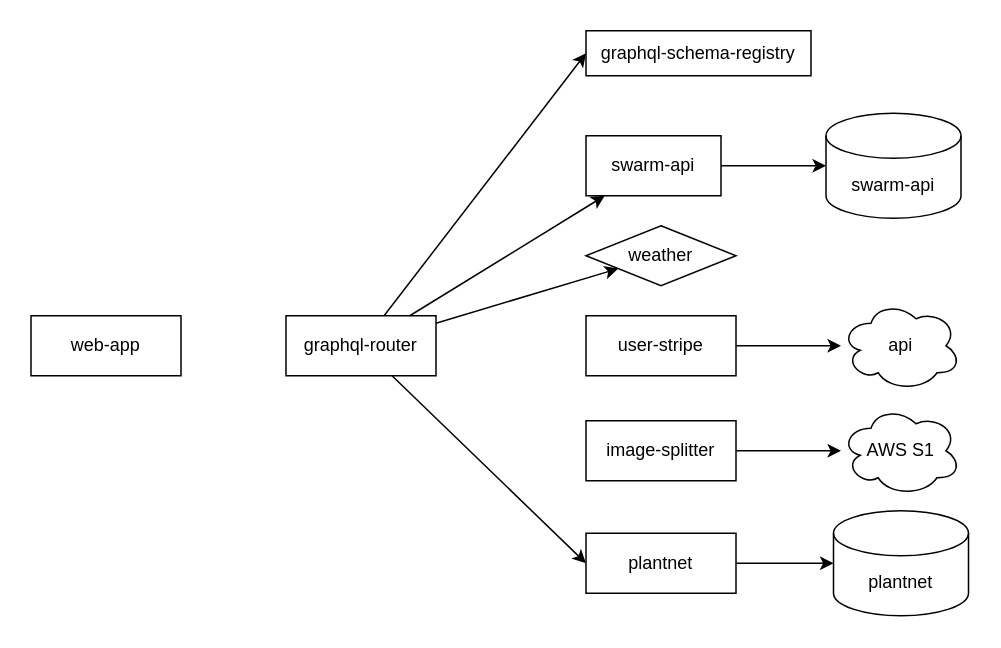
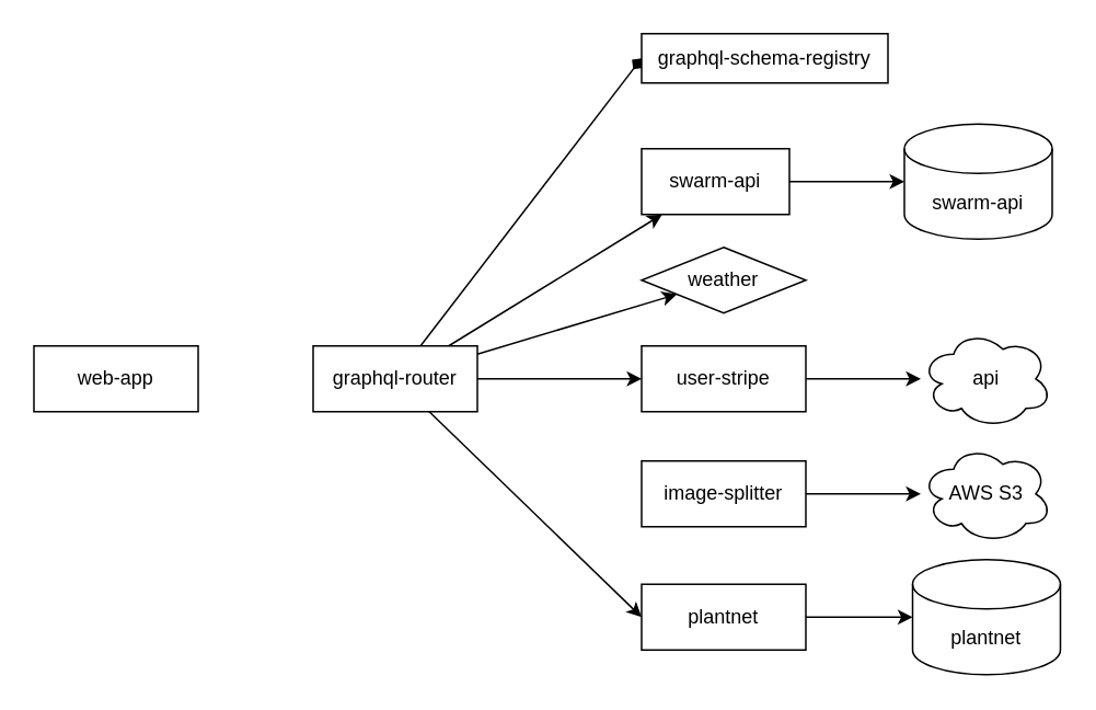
  <mxCell id="0" />
  <mxCell id="1" parent="0" />
  <mxCell id="2" value="web-app" style="rounded=0;whiteSpace=wrap;html=1;" parent="1" vertex="1"><mxGeometry x="20" y="210" width="100" height="40" as="geometry" /></mxCell>
  <mxCell id="3" value="" style="edgeStyle=none;html=1;" parent="1" source="8" target="10" edge="1"><mxGeometry relative="1" as="geometry" /></mxCell>
- <mxCell id="4" value="" style="edgeStyle=none;html=1;entryX=0;entryY=0.5;entryDx=0;entryDy=0;" parent="1" source="8" target="11" edge="1"><mxGeometry relative="1" as="geometry" /></mxCell>
+ <mxCell id="4" value="" style="edgeStyle=none;html=1;entryX=0;entryY=0.5;entryDx=0;entryDy=0;endArrow=diamond;" parent="1" source="8" target="11" edge="1"><mxGeometry relative="1" as="geometry" /></mxCell>
  <mxCell id="5" value="" style="edgeStyle=none;html=1;" parent="1" source="8" target="12" edge="1"><mxGeometry relative="1" as="geometry" /></mxCell>
+ <mxCell id="6" value="" style="edgeStyle=none;html=1;entryX=0;entryY=0.5;entryDx=0;entryDy=0;" parent="1" source="8" target="14" edge="1"><mxGeometry relative="1" as="geometry" /></mxCell>
  <mxCell id="7" value="" style="edgeStyle=none;html=1;entryX=0;entryY=0.5;entryDx=0;entryDy=0;" parent="1" source="8" target="20" edge="1"><mxGeometry relative="1" as="geometry" /></mxCell>
  <mxCell id="8" value="graphql-router" style="rounded=0;whiteSpace=wrap;html=1;" parent="1" vertex="1"><mxGeometry x="190" y="210" width="100" height="40" as="geometry" /></mxCell>
  <mxCell id="9" value="" style="edgeStyle=none;html=1;" parent="1" source="10" target="21" edge="1"><mxGeometry relative="1" as="geometry" /></mxCell>
  <mxCell id="10" value="swarm-api" style="whiteSpace=wrap;html=1;rounded=0;" parent="1" vertex="1"><mxGeometry x="390" y="90" width="90" height="40" as="geometry" /></mxCell>
  <mxCell id="11" value="graphql-schema-registry" style="whiteSpace=wrap;html=1;rounded=0;" parent="1" vertex="1"><mxGeometry x="390" y="20" width="150" height="30" as="geometry" /></mxCell>
  <mxCell id="12" value="weather" style="rhombus;whiteSpace=wrap;html=1;" parent="1" vertex="1"><mxGeometry x="390" y="150" width="100" height="40" as="geometry" /></mxCell>
  <mxCell id="13" value="" style="edgeStyle=none;html=1;" parent="1" source="14" target="18" edge="1"><mxGeometry relative="1" as="geometry" /></mxCell>
  <mxCell id="14" value="user-stripe" style="rounded=0;whiteSpace=wrap;html=1;" parent="1" vertex="1"><mxGeometry x="390" y="210" width="100" height="40" as="geometry" /></mxCell>
  <mxCell id="15" value="" style="edgeStyle=none;html=1;" parent="1" source="16" target="17" edge="1"><mxGeometry relative="1" as="geometry" /></mxCell>
  <mxCell id="16" value="image-splitter" style="rounded=0;whiteSpace=wrap;html=1;" parent="1" vertex="1"><mxGeometry x="390" y="280" width="100" height="40" as="geometry" /></mxCell>
- <mxCell id="17" value="AWS S1" style="ellipse;shape=cloud;whiteSpace=wrap;html=1;rounded=0;" parent="1" vertex="1"><mxGeometry x="560" y="270" width="80" height="60" as="geometry" /></mxCell>
+ <mxCell id="17" value="AWS S3" style="ellipse;shape=cloud;whiteSpace=wrap;html=1;rounded=0;" parent="1" vertex="1"><mxGeometry x="560" y="270" width="80" height="60" as="geometry" /></mxCell>
  <mxCell id="18" value="api" style="ellipse;shape=cloud;whiteSpace=wrap;html=1;rounded=0;" parent="1" vertex="1"><mxGeometry x="560" y="200" width="80" height="60" as="geometry" /></mxCell>
  <mxCell id="19" value="" style="edgeStyle=none;html=1;" parent="1" source="20" target="22" edge="1"><mxGeometry relative="1" as="geometry" /></mxCell>
  <mxCell id="20" value="plantnet" style="rounded=0;whiteSpace=wrap;html=1;" parent="1" vertex="1"><mxGeometry x="390" y="355" width="100" height="40" as="geometry" /></mxCell>
  <mxCell id="21" value="swarm-api" style="shape=cylinder3;whiteSpace=wrap;html=1;boundedLbl=1;backgroundOutline=1;size=15;" parent="1" vertex="1"><mxGeometry x="550" y="75" width="90" height="70" as="geometry" /></mxCell>
  <mxCell id="22" value="plantnet" style="shape=cylinder3;whiteSpace=wrap;html=1;boundedLbl=1;backgroundOutline=1;size=15;" parent="1" vertex="1"><mxGeometry x="555" y="340" width="90" height="70" as="geometry" /></mxCell>
